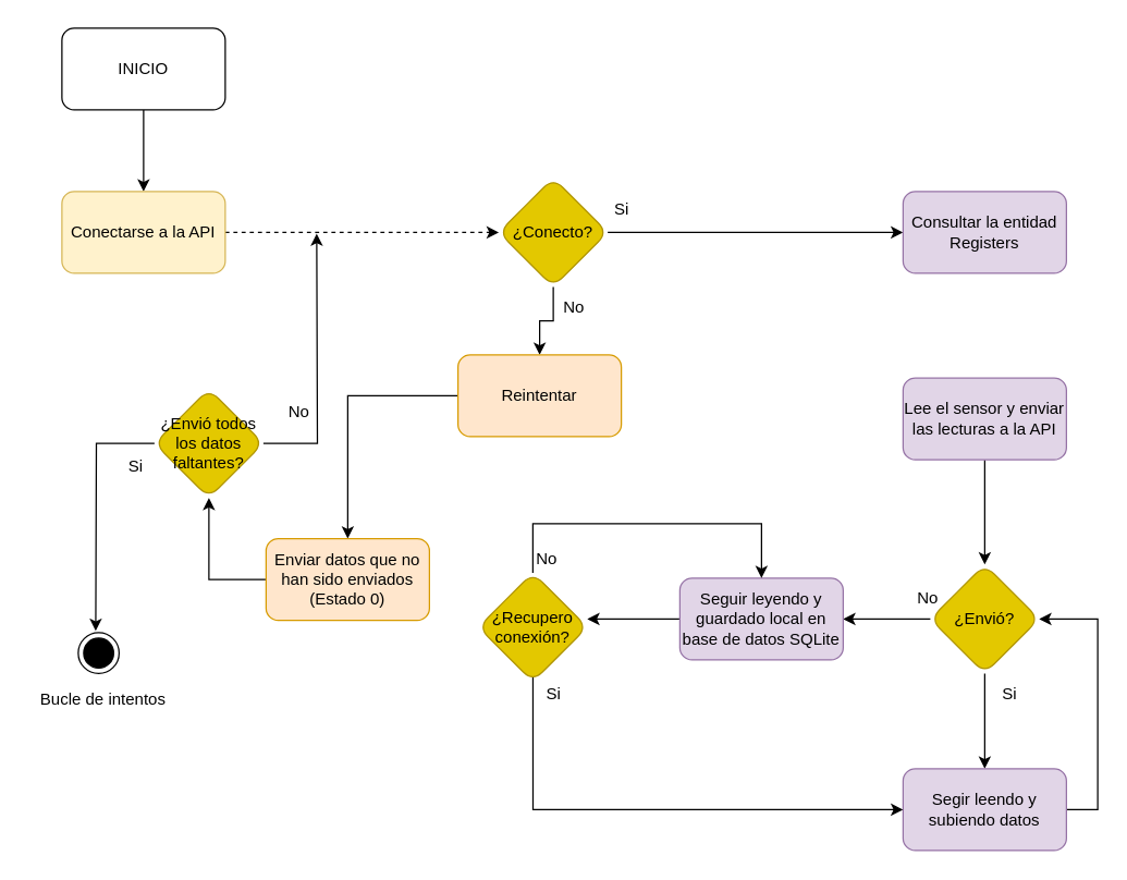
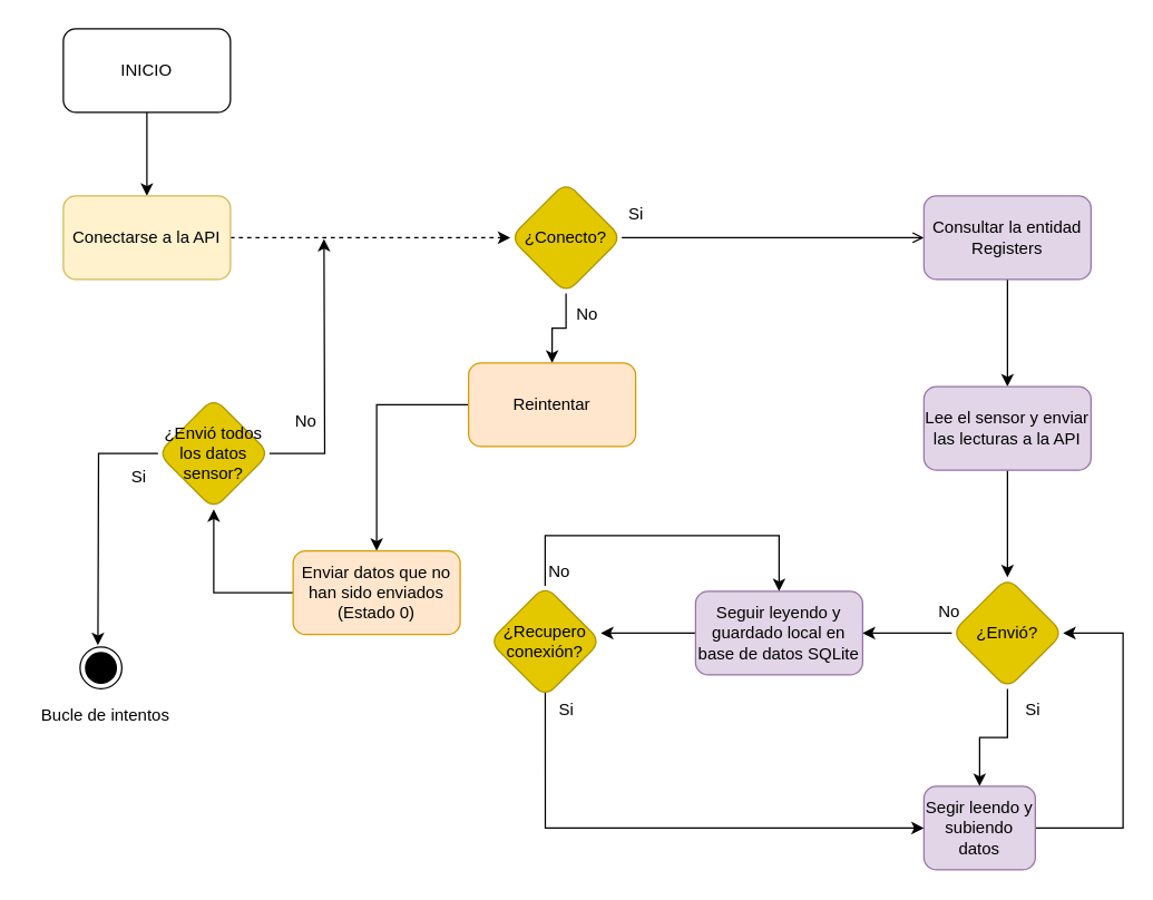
  <mxCell id="0" />
  <mxCell id="1" parent="0" />
  <mxCell id="2" value="" style="edgeStyle=orthogonalEdgeStyle;rounded=0;orthogonalLoop=1;jettySize=auto;html=1;" edge="1" parent="1" source="3" target="5"><mxGeometry relative="1" as="geometry" /></mxCell>
  <mxCell id="3" value="INICIO" style="rounded=1;whiteSpace=wrap;html=1;" vertex="1" parent="1"><mxGeometry x="45" y="20" width="120" height="60" as="geometry" /></mxCell>
  <mxCell id="4" value="" style="edgeStyle=orthogonalEdgeStyle;rounded=0;orthogonalLoop=1;jettySize=auto;html=1;dashed=1;" edge="1" parent="1" source="5" target="8"><mxGeometry relative="1" as="geometry" /></mxCell>
  <mxCell id="5" value="Conectarse a la API" style="rounded=1;whiteSpace=wrap;html=1;fillColor=#fff2cc;strokeColor=#d6b656;" vertex="1" parent="1"><mxGeometry x="45" y="140" width="120" height="60" as="geometry" /></mxCell>
  <mxCell id="6" value="" style="edgeStyle=orthogonalEdgeStyle;rounded=0;orthogonalLoop=1;jettySize=auto;html=1;" edge="1" parent="1" source="8" target="10"><mxGeometry relative="1" as="geometry" /></mxCell>
- <mxCell id="7" value="" style="edgeStyle=orthogonalEdgeStyle;rounded=0;orthogonalLoop=1;jettySize=auto;html=1;" edge="1" parent="1" source="8" target="12"><mxGeometry relative="1" as="geometry" /></mxCell>
+ <mxCell id="7" value="" style="edgeStyle=orthogonalEdgeStyle;rounded=0;orthogonalLoop=1;jettySize=auto;html=1;endArrow=open;" edge="1" parent="1" source="8" target="12"><mxGeometry relative="1" as="geometry" /></mxCell>
  <mxCell id="8" value="¿Conecto?" style="rhombus;whiteSpace=wrap;html=1;rounded=1;fillColor=#e3c800;fontColor=#000000;strokeColor=#B09500;" vertex="1" parent="1"><mxGeometry x="366" y="130" width="80" height="80" as="geometry" /></mxCell>
  <mxCell id="9" value="" style="edgeStyle=orthogonalEdgeStyle;rounded=0;orthogonalLoop=1;jettySize=auto;html=1;" edge="1" parent="1" source="10" target="32"><mxGeometry relative="1" as="geometry" /></mxCell>
  <mxCell id="10" value="Reintentar" style="whiteSpace=wrap;html=1;rounded=1;fillColor=#ffe6cc;strokeColor=#d79b00;" vertex="1" parent="1"><mxGeometry x="336" y="260" width="120" height="60" as="geometry" /></mxCell>
+ <mxCell id="11" value="" style="edgeStyle=orthogonalEdgeStyle;rounded=0;orthogonalLoop=1;jettySize=auto;html=1;" edge="1" parent="1" source="12" target="16"><mxGeometry relative="1" as="geometry" /></mxCell>
  <mxCell id="12" value="Consultar la entidad Registers" style="whiteSpace=wrap;html=1;rounded=1;fillColor=#e1d5e7;strokeColor=#9673a6;" vertex="1" parent="1"><mxGeometry x="663" y="140" width="120" height="60" as="geometry" /></mxCell>
  <mxCell id="13" value="No" style="text;html=1;align=center;verticalAlign=middle;resizable=0;points=[];autosize=1;strokeColor=none;fillColor=none;" vertex="1" parent="1"><mxGeometry x="401" y="210" width="40" height="30" as="geometry" /></mxCell>
  <mxCell id="14" value="Si" style="text;html=1;align=center;verticalAlign=middle;resizable=0;points=[];autosize=1;strokeColor=none;fillColor=none;" vertex="1" parent="1"><mxGeometry x="441" y="138" width="30" height="30" as="geometry" /></mxCell>
  <mxCell id="15" value="" style="edgeStyle=orthogonalEdgeStyle;rounded=0;orthogonalLoop=1;jettySize=auto;html=1;" edge="1" parent="1" source="16" target="19"><mxGeometry relative="1" as="geometry" /></mxCell>
  <mxCell id="16" value="Lee el sensor y enviar las lecturas a la API" style="whiteSpace=wrap;html=1;rounded=1;fillColor=#e1d5e7;strokeColor=#9673a6;" vertex="1" parent="1"><mxGeometry x="663" y="277" width="120" height="60" as="geometry" /></mxCell>
  <mxCell id="17" value="" style="edgeStyle=orthogonalEdgeStyle;rounded=0;orthogonalLoop=1;jettySize=auto;html=1;" edge="1" parent="1" source="19" target="21"><mxGeometry relative="1" as="geometry" /></mxCell>
  <mxCell id="18" value="" style="edgeStyle=orthogonalEdgeStyle;rounded=0;orthogonalLoop=1;jettySize=auto;html=1;" edge="1" parent="1" source="19" target="23"><mxGeometry relative="1" as="geometry" /></mxCell>
  <mxCell id="19" value="¿Envió?" style="rhombus;whiteSpace=wrap;html=1;rounded=1;fillColor=#e3c800;fontColor=#000000;strokeColor=#B09500;" vertex="1" parent="1"><mxGeometry x="683" y="414" width="80" height="80" as="geometry" /></mxCell>
  <mxCell id="20" value="" style="edgeStyle=orthogonalEdgeStyle;rounded=0;orthogonalLoop=1;jettySize=auto;html=1;" edge="1" parent="1" source="21"><mxGeometry relative="1" as="geometry"><mxPoint x="431" y="454" as="targetPoint" /></mxGeometry></mxCell>
  <mxCell id="21" value="Seguir leyendo y guardado local en base de datos SQLite" style="whiteSpace=wrap;html=1;rounded=1;fillColor=#e1d5e7;strokeColor=#9673a6;" vertex="1" parent="1"><mxGeometry x="499" y="424" width="120" height="60" as="geometry" /></mxCell>
  <mxCell id="22" style="edgeStyle=orthogonalEdgeStyle;rounded=0;orthogonalLoop=1;jettySize=auto;html=1;entryX=1;entryY=0.5;entryDx=0;entryDy=0;" edge="1" parent="1" source="23" target="19"><mxGeometry relative="1" as="geometry"><Array as="points"><mxPoint x="806" y="594" /><mxPoint x="806" y="454" /></Array></mxGeometry></mxCell>
- <mxCell id="23" value="Segir leendo y subiendo datos" style="whiteSpace=wrap;html=1;rounded=1;fillColor=#e1d5e7;strokeColor=#9673a6;" vertex="1" parent="1"><mxGeometry x="663" y="564" width="120" height="60" as="geometry" /></mxCell>
+ <mxCell id="23" value="Segir leendo y subiendo datos" style="whiteSpace=wrap;html=1;rounded=1;fillColor=#e1d5e7;strokeColor=#9673a6;" vertex="1" parent="1"><mxGeometry x="663" y="564" width="80" height="60" as="geometry" /></mxCell>
  <mxCell id="24" value="No" style="text;html=1;align=center;verticalAlign=middle;resizable=0;points=[];autosize=1;strokeColor=none;fillColor=none;" vertex="1" parent="1"><mxGeometry x="661" y="424" width="40" height="30" as="geometry" /></mxCell>
  <mxCell id="25" value="Si" style="text;html=1;align=center;verticalAlign=middle;resizable=0;points=[];autosize=1;strokeColor=none;fillColor=none;" vertex="1" parent="1"><mxGeometry x="726" y="494" width="30" height="30" as="geometry" /></mxCell>
  <mxCell id="26" style="edgeStyle=orthogonalEdgeStyle;rounded=0;orthogonalLoop=1;jettySize=auto;html=1;entryX=0;entryY=0.5;entryDx=0;entryDy=0;" edge="1" parent="1" target="23"><mxGeometry relative="1" as="geometry"><mxPoint x="391.059" y="493.941" as="sourcePoint" /><Array as="points"><mxPoint x="391" y="594" /></Array></mxGeometry></mxCell>
  <mxCell id="27" style="edgeStyle=orthogonalEdgeStyle;rounded=0;orthogonalLoop=1;jettySize=auto;html=1;entryX=0.5;entryY=0;entryDx=0;entryDy=0;" edge="1" parent="1" source="28" target="21"><mxGeometry relative="1" as="geometry"><Array as="points"><mxPoint x="391" y="384" /><mxPoint x="559" y="384" /></Array></mxGeometry></mxCell>
  <mxCell id="28" value="¿Recupero conexión?" style="rhombus;whiteSpace=wrap;html=1;rounded=1;fillColor=#e3c800;fontColor=#000000;strokeColor=#B09500;" vertex="1" parent="1"><mxGeometry x="351" y="420" width="80" height="80" as="geometry" /></mxCell>
  <mxCell id="29" value="Si" style="text;html=1;align=center;verticalAlign=middle;resizable=0;points=[];autosize=1;strokeColor=none;fillColor=none;" vertex="1" parent="1"><mxGeometry x="391" y="494" width="30" height="30" as="geometry" /></mxCell>
  <mxCell id="30" value="No" style="text;html=1;align=center;verticalAlign=middle;resizable=0;points=[];autosize=1;strokeColor=none;fillColor=none;" vertex="1" parent="1"><mxGeometry x="381" y="395" width="40" height="30" as="geometry" /></mxCell>
  <mxCell id="31" value="" style="edgeStyle=orthogonalEdgeStyle;rounded=0;orthogonalLoop=1;jettySize=auto;html=1;" edge="1" parent="1" source="32" target="35"><mxGeometry relative="1" as="geometry" /></mxCell>
- <mxCell id="32" value="Enviar datos que no han sido enviados (Estado 0)" style="whiteSpace=wrap;html=1;rounded=1;fillColor=#ffe6cc;strokeColor=#d79b00;" vertex="1" parent="1"><mxGeometry x="195" y="395" width="120" height="60" as="geometry" /></mxCell>
+ <mxCell id="32" value="Enviar datos que no han sido enviados (Estado 0)" style="whiteSpace=wrap;html=1;rounded=1;fillColor=#ffe6cc;strokeColor=#d79b00;" vertex="1" parent="1"><mxGeometry x="210" y="395" width="120" height="60" as="geometry" /></mxCell>
  <mxCell id="33" style="edgeStyle=orthogonalEdgeStyle;rounded=0;orthogonalLoop=1;jettySize=auto;html=1;" edge="1" parent="1" source="35"><mxGeometry relative="1" as="geometry"><mxPoint x="232.176" y="170.941" as="targetPoint" /></mxGeometry></mxCell>
  <mxCell id="34" style="edgeStyle=orthogonalEdgeStyle;rounded=0;orthogonalLoop=1;jettySize=auto;html=1;" edge="1" parent="1" source="35"><mxGeometry relative="1" as="geometry"><mxPoint x="69.824" y="462.706" as="targetPoint" /></mxGeometry></mxCell>
- <mxCell id="35" value="¿Envió todos los datos faltantes?" style="rhombus;whiteSpace=wrap;html=1;fillColor=#e3c800;strokeColor=#B09500;rounded=1;fontColor=#000000;" vertex="1" parent="1"><mxGeometry x="113" y="285" width="80" height="80" as="geometry" /></mxCell>
+ <mxCell id="35" value="¿Envió todos los datos sensor?" style="rhombus;whiteSpace=wrap;html=1;fillColor=#e3c800;strokeColor=#B09500;rounded=1;fontColor=#000000;" vertex="1" parent="1"><mxGeometry x="113" y="285" width="80" height="80" as="geometry" /></mxCell>
  <mxCell id="36" value="" style="ellipse;html=1;shape=endState;fillColor=strokeColor;" vertex="1" parent="1"><mxGeometry x="57" y="464" width="30" height="30" as="geometry" /></mxCell>
  <mxCell id="37" value="Bucle de intentos" style="text;html=1;align=center;verticalAlign=middle;resizable=0;points=[];autosize=1;strokeColor=none;fillColor=none;" vertex="1" parent="1"><mxGeometry x="20" y="500" width="110" height="26" as="geometry" /></mxCell>
  <mxCell id="38" value="Si" style="text;html=1;align=center;verticalAlign=middle;resizable=0;points=[];autosize=1;strokeColor=none;fillColor=none;" vertex="1" parent="1"><mxGeometry x="84" y="329" width="29" height="26" as="geometry" /></mxCell>
  <mxCell id="39" value="No" style="text;html=1;align=center;verticalAlign=middle;resizable=0;points=[];autosize=1;strokeColor=none;fillColor=none;" vertex="1" parent="1"><mxGeometry x="202" y="289" width="33" height="26" as="geometry" /></mxCell>
